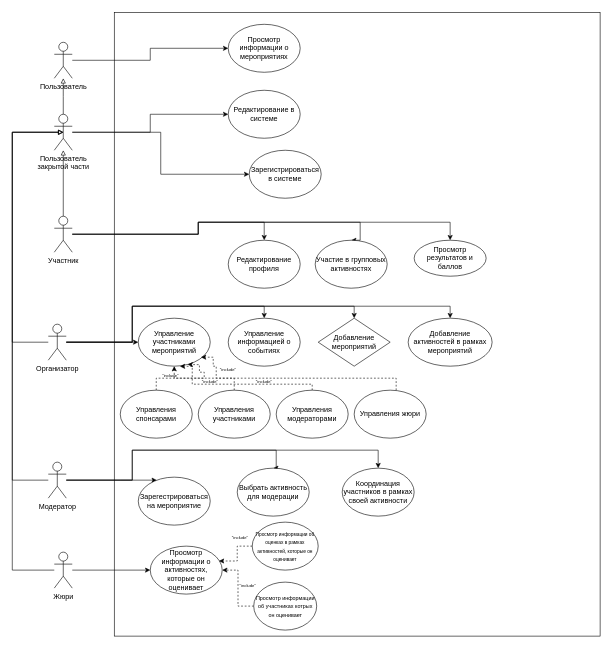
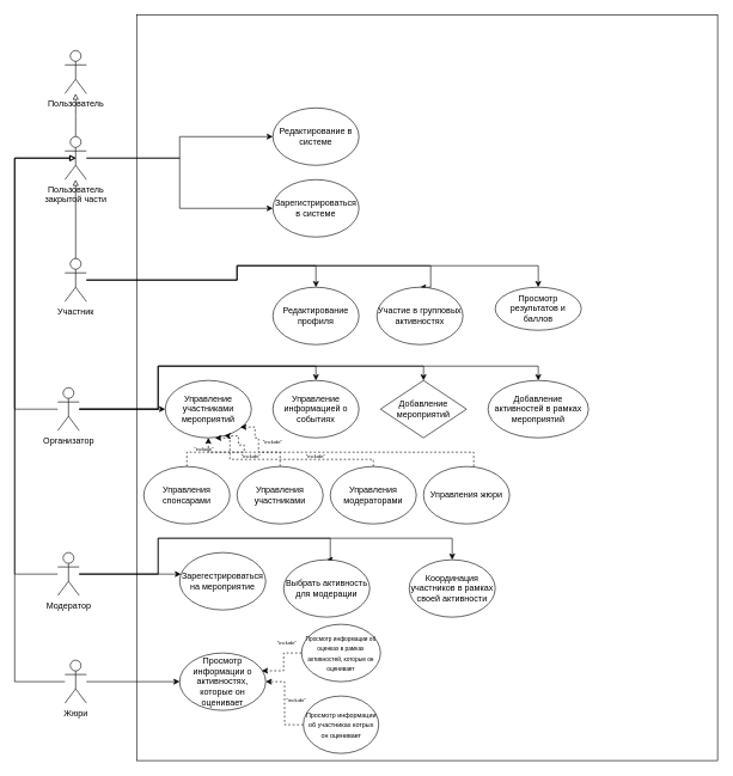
  <mxCell id="0" />
  <mxCell id="1" parent="0" />
  <mxCell id="2" value="" style="rounded=0;whiteSpace=wrap;html=1;fillColor=none;movable=0;resizable=0;rotatable=0;deletable=0;editable=0;locked=1;connectable=0;" parent="1" vertex="1"><mxGeometry x="190" y="20" width="810" height="1040" as="geometry" /></mxCell>
- <mxCell id="3" style="edgeStyle=orthogonalEdgeStyle;rounded=0;orthogonalLoop=1;jettySize=auto;html=1;" parent="1" source="4" target="24" edge="1"><mxGeometry relative="1" as="geometry" /></mxCell>
  <mxCell id="4" value="Пользователь" style="shape=umlActor;verticalLabelPosition=bottom;verticalAlign=top;html=1;outlineConnect=0;" parent="1" vertex="1"><mxGeometry x="90" y="70" width="30" height="60" as="geometry" /></mxCell>
  <mxCell id="5" style="edgeStyle=orthogonalEdgeStyle;rounded=0;orthogonalLoop=1;jettySize=auto;html=1;entryX=0.5;entryY=0;entryDx=0;entryDy=0;" parent="1" source="9" target="25" edge="1"><mxGeometry relative="1" as="geometry"><Array as="points"><mxPoint x="330" y="390" /><mxPoint x="330" y="370" /><mxPoint x="440" y="370" /></Array></mxGeometry></mxCell>
  <mxCell id="6" style="edgeStyle=orthogonalEdgeStyle;rounded=0;orthogonalLoop=1;jettySize=auto;html=1;entryX=0.5;entryY=0;entryDx=0;entryDy=0;" parent="1" source="9" target="26" edge="1"><mxGeometry relative="1" as="geometry"><Array as="points"><mxPoint x="330" y="390" /><mxPoint x="330" y="370" /><mxPoint x="600" y="370" /></Array></mxGeometry></mxCell>
  <mxCell id="7" style="edgeStyle=orthogonalEdgeStyle;rounded=0;orthogonalLoop=1;jettySize=auto;html=1;entryX=0.5;entryY=0;entryDx=0;entryDy=0;" parent="1" source="9" target="27" edge="1"><mxGeometry relative="1" as="geometry"><Array as="points"><mxPoint x="330" y="390" /><mxPoint x="330" y="370" /><mxPoint x="750" y="370" /></Array></mxGeometry></mxCell>
  <mxCell id="8" style="edgeStyle=orthogonalEdgeStyle;rounded=0;orthogonalLoop=1;jettySize=auto;html=1;endArrow=block;endFill=0;" parent="1" source="9" target="42" edge="1"><mxGeometry relative="1" as="geometry" /></mxCell>
  <mxCell id="9" value="Участник&lt;div&gt;&lt;br&gt;&lt;/div&gt;" style="shape=umlActor;verticalLabelPosition=bottom;verticalAlign=top;html=1;outlineConnect=0;" parent="1" vertex="1"><mxGeometry x="90" y="360" width="30" height="60" as="geometry" /></mxCell>
  <mxCell id="10" style="edgeStyle=orthogonalEdgeStyle;rounded=0;orthogonalLoop=1;jettySize=auto;html=1;" parent="1" source="14" target="28" edge="1"><mxGeometry relative="1" as="geometry"><Array as="points"><mxPoint x="200" y="800" /><mxPoint x="200" y="800" /></Array></mxGeometry></mxCell>
  <mxCell id="11" style="edgeStyle=orthogonalEdgeStyle;rounded=0;orthogonalLoop=1;jettySize=auto;html=1;entryX=0.5;entryY=0;entryDx=0;entryDy=0;" parent="1" source="14" target="29" edge="1"><mxGeometry relative="1" as="geometry"><Array as="points"><mxPoint x="220" y="800" /><mxPoint x="220" y="750" /><mxPoint x="460" y="750" /></Array></mxGeometry></mxCell>
  <mxCell id="12" style="edgeStyle=orthogonalEdgeStyle;rounded=0;orthogonalLoop=1;jettySize=auto;html=1;entryX=0.5;entryY=0.5;entryDx=0;entryDy=0;entryPerimeter=0;endArrow=block;endFill=0;" parent="1" source="14" target="42" edge="1"><mxGeometry relative="1" as="geometry"><mxPoint x="-30" y="270" as="targetPoint" /><Array as="points"><mxPoint x="20" y="800" /><mxPoint x="20" y="220" /></Array></mxGeometry></mxCell>
  <mxCell id="13" style="edgeStyle=orthogonalEdgeStyle;rounded=0;orthogonalLoop=1;jettySize=auto;html=1;entryX=0.5;entryY=0;entryDx=0;entryDy=0;" parent="1" source="14" target="30" edge="1"><mxGeometry relative="1" as="geometry"><Array as="points"><mxPoint x="220" y="800" /><mxPoint x="220" y="750" /><mxPoint x="630" y="750" /></Array></mxGeometry></mxCell>
  <mxCell id="14" value="&lt;div&gt;Модератор&lt;/div&gt;" style="shape=umlActor;verticalLabelPosition=bottom;verticalAlign=top;html=1;outlineConnect=0;" parent="1" vertex="1"><mxGeometry x="80" y="770" width="30" height="60" as="geometry" /></mxCell>
  <mxCell id="15" style="edgeStyle=orthogonalEdgeStyle;rounded=0;orthogonalLoop=1;jettySize=auto;html=1;" parent="1" source="19" target="31" edge="1"><mxGeometry relative="1" as="geometry" /></mxCell>
  <mxCell id="16" style="edgeStyle=orthogonalEdgeStyle;rounded=0;orthogonalLoop=1;jettySize=auto;html=1;entryX=0.5;entryY=0;entryDx=0;entryDy=0;" parent="1" source="19" target="32" edge="1"><mxGeometry relative="1" as="geometry"><Array as="points"><mxPoint x="220" y="570" /><mxPoint x="220" y="510" /><mxPoint x="440" y="510" /></Array></mxGeometry></mxCell>
  <mxCell id="17" style="edgeStyle=orthogonalEdgeStyle;rounded=0;orthogonalLoop=1;jettySize=auto;html=1;entryX=0.5;entryY=0;entryDx=0;entryDy=0;" parent="1" source="19" target="33" edge="1"><mxGeometry relative="1" as="geometry"><Array as="points"><mxPoint x="220" y="570" /><mxPoint x="220" y="510" /><mxPoint x="590" y="510" /></Array></mxGeometry></mxCell>
  <mxCell id="18" style="edgeStyle=orthogonalEdgeStyle;rounded=0;orthogonalLoop=1;jettySize=auto;html=1;entryX=0.5;entryY=0;entryDx=0;entryDy=0;" parent="1" source="19" target="34" edge="1"><mxGeometry relative="1" as="geometry"><Array as="points"><mxPoint x="220" y="570" /><mxPoint x="220" y="510" /><mxPoint x="750" y="510" /></Array></mxGeometry></mxCell>
  <mxCell id="19" value="Организатор" style="shape=umlActor;verticalLabelPosition=bottom;verticalAlign=top;html=1;outlineConnect=0;" parent="1" vertex="1"><mxGeometry x="80" y="540" width="30" height="60" as="geometry" /></mxCell>
  <mxCell id="20" style="edgeStyle=orthogonalEdgeStyle;rounded=0;orthogonalLoop=1;jettySize=auto;html=1;entryX=0;entryY=0.5;entryDx=0;entryDy=0;" parent="1" source="21" target="35" edge="1"><mxGeometry relative="1" as="geometry" /></mxCell>
  <mxCell id="21" value="Жюри&lt;div&gt;&lt;br&gt;&lt;/div&gt;" style="shape=umlActor;verticalLabelPosition=bottom;verticalAlign=top;html=1;outlineConnect=0;" parent="1" vertex="1"><mxGeometry x="90" y="920" width="30" height="60" as="geometry" /></mxCell>
- <mxCell id="22" value="Зарегистрироваться в системе" style="ellipse;whiteSpace=wrap;html=1;" parent="1" vertex="1"><mxGeometry x="415" y="250" width="120" height="80" as="geometry" /></mxCell>
+ <mxCell id="22" value="Зарегистрироваться в системе" style="ellipse;whiteSpace=wrap;html=1;" parent="1" vertex="1"><mxGeometry x="380" y="250" width="120" height="80" as="geometry" /></mxCell>
  <mxCell id="23" value="Редактирование в системе" style="ellipse;whiteSpace=wrap;html=1;" parent="1" vertex="1"><mxGeometry x="380" y="150" width="120" height="80" as="geometry" /></mxCell>
- <mxCell id="24" value="Просмотр информации о мероприятиях" style="ellipse;whiteSpace=wrap;html=1;" parent="1" vertex="1"><mxGeometry x="380" y="40" width="120" height="80" as="geometry" /></mxCell>
  <mxCell id="25" value="Редактирование профиля" style="ellipse;whiteSpace=wrap;html=1;" parent="1" vertex="1"><mxGeometry x="380" y="400" width="120" height="80" as="geometry" /></mxCell>
  <mxCell id="26" value="Участие в групповых активностях" style="ellipse;whiteSpace=wrap;html=1;" parent="1" vertex="1"><mxGeometry x="525" y="400" width="120" height="80" as="geometry" /></mxCell>
  <mxCell id="27" value="Просмотр результатов и баллов" style="ellipse;whiteSpace=wrap;html=1;" parent="1" vertex="1"><mxGeometry x="690" y="400" width="120" height="60" as="geometry" /></mxCell>
- <mxCell id="28" value="Зарегестрироваться на мероприятие" style="ellipse;whiteSpace=wrap;html=1;" parent="1" vertex="1"><mxGeometry x="230" y="795" width="120" height="80" as="geometry" /></mxCell>
+ <mxCell id="28" value="Зарегестрироваться на мероприятие" style="ellipse;whiteSpace=wrap;html=1;" parent="1" vertex="1"><mxGeometry x="250" y="770" width="120" height="80" as="geometry" /></mxCell>
  <mxCell id="29" value="Выбрать активность для модерации" style="ellipse;whiteSpace=wrap;html=1;" parent="1" vertex="1"><mxGeometry x="395" y="780" width="120" height="80" as="geometry" /></mxCell>
  <mxCell id="30" value="Координация участников в рамках своей активности" style="ellipse;whiteSpace=wrap;html=1;" parent="1" vertex="1"><mxGeometry x="570" y="780" width="120" height="80" as="geometry" /></mxCell>
  <mxCell id="31" value="Управление участниками мероприятий" style="ellipse;whiteSpace=wrap;html=1;" parent="1" vertex="1"><mxGeometry x="230" y="530" width="120" height="80" as="geometry" /></mxCell>
  <mxCell id="32" value="Управление информацией о событиях" style="ellipse;whiteSpace=wrap;html=1;" parent="1" vertex="1"><mxGeometry x="380" y="530" width="120" height="80" as="geometry" /></mxCell>
  <mxCell id="33" value="Добавление мероприятий" style="rhombus;whiteSpace=wrap;html=1;" parent="1" vertex="1"><mxGeometry x="530" y="530" width="120" height="80" as="geometry" /></mxCell>
  <mxCell id="34" value="Добавление активностей в рамках мероприятий" style="ellipse;whiteSpace=wrap;html=1;" parent="1" vertex="1"><mxGeometry x="680" y="530" width="140" height="80" as="geometry" /></mxCell>
  <mxCell id="35" value="Просмотр информации о активностях, которые он оценивает" style="ellipse;whiteSpace=wrap;html=1;" parent="1" vertex="1"><mxGeometry x="250" y="910" width="120" height="80" as="geometry" /></mxCell>
  <mxCell id="36" style="edgeStyle=orthogonalEdgeStyle;rounded=0;orthogonalLoop=1;jettySize=auto;html=1;dashed=1;" parent="1" source="37" target="35" edge="1"><mxGeometry relative="1" as="geometry" /></mxCell>
  <mxCell id="37" value="&lt;font style=&quot;font-size: 9px;&quot;&gt;Просмотр информации об участниках котрых он оценивает&lt;/font&gt;" style="ellipse;whiteSpace=wrap;html=1;" parent="1" vertex="1"><mxGeometry x="422.5" y="970" width="105" height="80" as="geometry" /></mxCell>
  <mxCell id="38" value="&lt;font style=&quot;font-size: 8px;&quot;&gt;Просмотр информации об оценках в рамках активностей, которые он оценивает&lt;/font&gt;" style="ellipse;whiteSpace=wrap;html=1;" parent="1" vertex="1"><mxGeometry x="420" y="870" width="110" height="80" as="geometry" /></mxCell>
  <mxCell id="39" style="edgeStyle=orthogonalEdgeStyle;rounded=0;orthogonalLoop=1;jettySize=auto;html=1;" parent="1" source="42" target="23" edge="1"><mxGeometry relative="1" as="geometry" /></mxCell>
  <mxCell id="40" style="edgeStyle=orthogonalEdgeStyle;rounded=0;orthogonalLoop=1;jettySize=auto;html=1;entryX=0;entryY=0.5;entryDx=0;entryDy=0;" parent="1" source="42" target="22" edge="1"><mxGeometry relative="1" as="geometry" /></mxCell>
  <mxCell id="41" style="edgeStyle=orthogonalEdgeStyle;rounded=0;orthogonalLoop=1;jettySize=auto;html=1;endArrow=block;endFill=0;" edge="1" parent="1" source="42"><mxGeometry relative="1" as="geometry"><mxPoint x="105" y="130" as="targetPoint" /></mxGeometry></mxCell>
  <mxCell id="42" value="&lt;div&gt;Пользователь &lt;br&gt;закрытой части&lt;/div&gt;" style="shape=umlActor;verticalLabelPosition=bottom;verticalAlign=top;html=1;outlineConnect=0;" parent="1" vertex="1"><mxGeometry x="90" y="190" width="30" height="60" as="geometry" /></mxCell>
  <mxCell id="43" style="edgeStyle=orthogonalEdgeStyle;rounded=0;orthogonalLoop=1;jettySize=auto;html=1;entryX=0.5;entryY=0.5;entryDx=0;entryDy=0;entryPerimeter=0;endArrow=block;endFill=0;" parent="1" source="19" target="42" edge="1"><mxGeometry relative="1" as="geometry"><Array as="points"><mxPoint x="20" y="570" /><mxPoint x="20" y="220" /></Array></mxGeometry></mxCell>
  <mxCell id="44" style="edgeStyle=orthogonalEdgeStyle;rounded=0;orthogonalLoop=1;jettySize=auto;html=1;entryX=0.5;entryY=0.5;entryDx=0;entryDy=0;entryPerimeter=0;endArrow=block;endFill=0;" parent="1" source="21" target="42" edge="1"><mxGeometry relative="1" as="geometry"><Array as="points"><mxPoint x="20" y="950" /><mxPoint x="20" y="220" /></Array></mxGeometry></mxCell>
  <mxCell id="45" style="edgeStyle=orthogonalEdgeStyle;rounded=0;orthogonalLoop=1;jettySize=auto;html=1;entryX=0.687;entryY=0.967;entryDx=0;entryDy=0;dashed=1;entryPerimeter=0;" parent="1" source="46" target="31" edge="1"><mxGeometry relative="1" as="geometry"><Array as="points"><mxPoint x="260" y="630" /><mxPoint x="340" y="630" /><mxPoint x="340" y="620" /><mxPoint x="332" y="620" /></Array></mxGeometry></mxCell>
  <mxCell id="46" value="Управления спонсарами" style="ellipse;whiteSpace=wrap;html=1;" parent="1" vertex="1"><mxGeometry x="200" y="650" width="120" height="80" as="geometry" /></mxCell>
  <mxCell id="47" style="edgeStyle=orthogonalEdgeStyle;rounded=0;orthogonalLoop=1;jettySize=auto;html=1;entryX=0.5;entryY=1;entryDx=0;entryDy=0;dashed=1;" parent="1" source="48" target="31" edge="1"><mxGeometry relative="1" as="geometry" /></mxCell>
  <mxCell id="48" value="Управления участниками" style="ellipse;whiteSpace=wrap;html=1;" parent="1" vertex="1"><mxGeometry x="330" y="650" width="120" height="80" as="geometry" /></mxCell>
  <mxCell id="49" style="edgeStyle=orthogonalEdgeStyle;rounded=0;orthogonalLoop=1;jettySize=auto;html=1;dashed=1;entryX=0.579;entryY=1.003;entryDx=0;entryDy=0;entryPerimeter=0;" parent="1" target="31" edge="1"><mxGeometry relative="1" as="geometry"><mxPoint x="310" y="650" as="targetPoint" /><mxPoint x="520" y="680" as="sourcePoint" /><Array as="points"><mxPoint x="520" y="640" /><mxPoint x="320" y="640" /><mxPoint x="320" y="610" /></Array></mxGeometry></mxCell>
  <mxCell id="50" value="Управления модераторами" style="ellipse;whiteSpace=wrap;html=1;" parent="1" vertex="1"><mxGeometry x="460" y="650" width="120" height="80" as="geometry" /></mxCell>
  <mxCell id="51" style="edgeStyle=orthogonalEdgeStyle;rounded=0;orthogonalLoop=1;jettySize=auto;html=1;entryX=0.871;entryY=0.813;entryDx=0;entryDy=0;dashed=1;entryPerimeter=0;" parent="1" target="31" edge="1"><mxGeometry relative="1" as="geometry"><mxPoint x="660" y="650" as="sourcePoint" /><mxPoint x="362.426" y="598.284" as="targetPoint" /><Array as="points"><mxPoint x="660" y="630" /><mxPoint x="360" y="630" /><mxPoint x="360" y="610" /><mxPoint x="355" y="610" /></Array></mxGeometry></mxCell>
  <mxCell id="52" value="Управления жюри" style="ellipse;whiteSpace=wrap;html=1;" parent="1" vertex="1"><mxGeometry x="590" y="650" width="120" height="80" as="geometry" /></mxCell>
  <mxCell id="53" value="&lt;font style=&quot;font-size: 7px;&quot;&gt;&quot;include&quot;&lt;/font&gt;" style="text;html=1;align=center;verticalAlign=middle;whiteSpace=wrap;rounded=0;" parent="1" vertex="1"><mxGeometry x="370" y="610" width="20" height="10" as="geometry" /></mxCell>
  <mxCell id="54" value="&lt;font style=&quot;font-size: 7px;&quot;&gt;&quot;include&quot;&lt;/font&gt;" style="text;html=1;align=center;verticalAlign=middle;whiteSpace=wrap;rounded=0;" parent="1" vertex="1"><mxGeometry x="430" y="630" width="20" height="10" as="geometry" /></mxCell>
  <mxCell id="55" value="&lt;font style=&quot;font-size: 7px;&quot;&gt;&quot;include&quot;&lt;/font&gt;" style="text;html=1;align=center;verticalAlign=middle;whiteSpace=wrap;rounded=0;" parent="1" vertex="1"><mxGeometry x="274" y="620" width="20" height="10" as="geometry" /></mxCell>
  <mxCell id="56" value="&lt;font style=&quot;font-size: 7px;&quot;&gt;&quot;include&quot;&lt;/font&gt;" style="text;html=1;align=center;verticalAlign=middle;whiteSpace=wrap;rounded=0;" parent="1" vertex="1"><mxGeometry x="340" y="630" width="20" height="10" as="geometry" /></mxCell>
  <mxCell id="57" style="edgeStyle=orthogonalEdgeStyle;rounded=0;orthogonalLoop=1;jettySize=auto;html=1;entryX=0.954;entryY=0.31;entryDx=0;entryDy=0;entryPerimeter=0;dashed=1;" parent="1" source="38" target="35" edge="1"><mxGeometry relative="1" as="geometry" /></mxCell>
  <mxCell id="58" value="&lt;font style=&quot;font-size: 7px;&quot;&gt;&quot;include&quot;&lt;/font&gt;" style="text;html=1;align=center;verticalAlign=middle;whiteSpace=wrap;rounded=0;" parent="1" vertex="1"><mxGeometry x="390" y="890" width="20" height="10" as="geometry" /></mxCell>
  <mxCell id="59" value="&lt;font style=&quot;font-size: 7px;&quot;&gt;&quot;include&quot;&lt;/font&gt;" style="text;html=1;align=center;verticalAlign=middle;whiteSpace=wrap;rounded=0;" parent="1" vertex="1"><mxGeometry x="402.5" y="970" width="20" height="10" as="geometry" /></mxCell>
